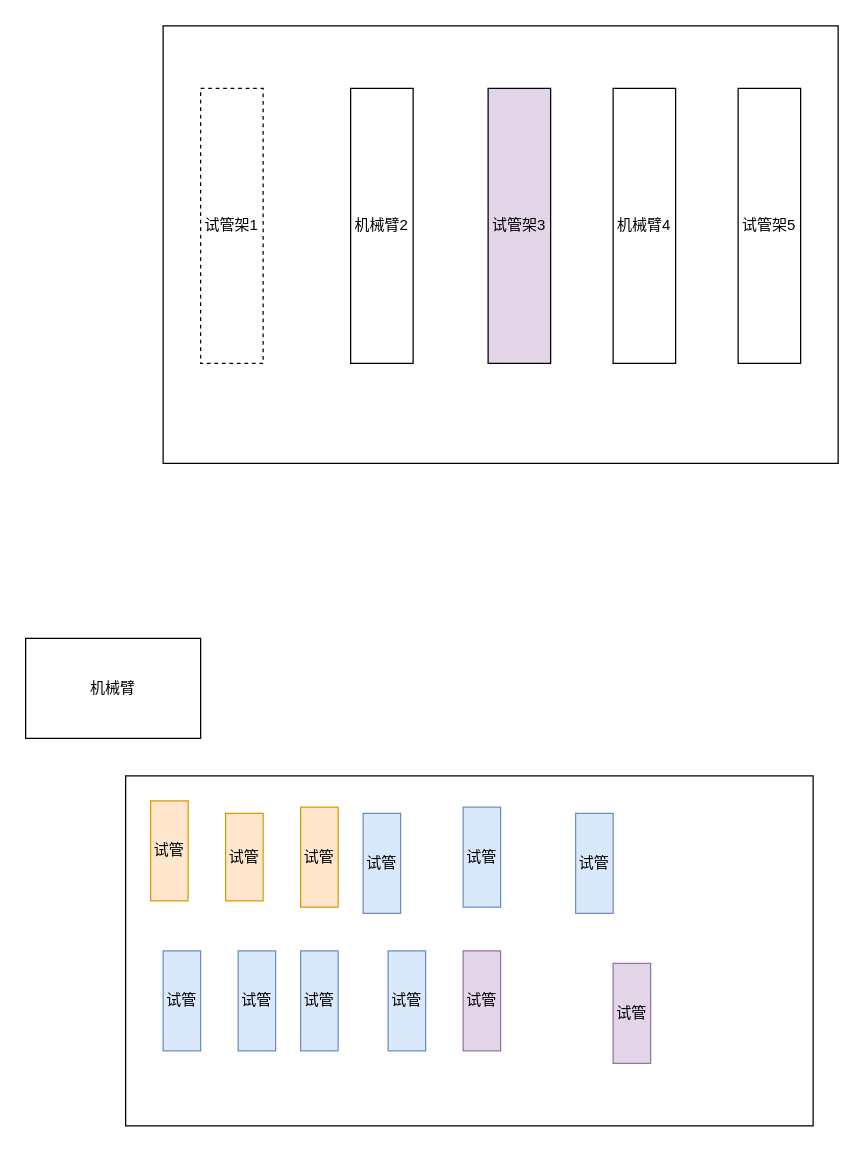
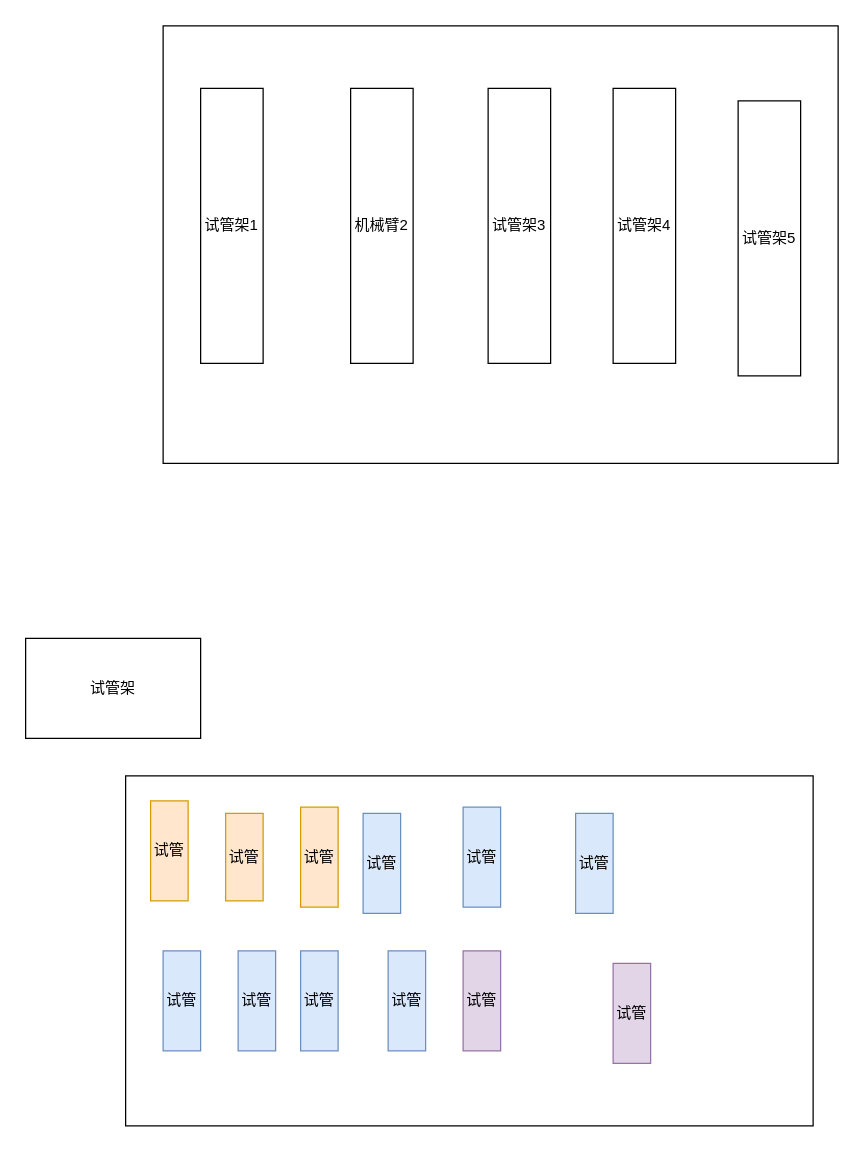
  <mxCell id="0" />
  <mxCell id="1" parent="0" />
  <mxCell id="2" value="" style="rounded=0;whiteSpace=wrap;html=1;" vertex="1" parent="1"><mxGeometry x="130" y="20" width="540" height="350" as="geometry" /></mxCell>
- <mxCell id="3" value="试管架1" style="rounded=0;whiteSpace=wrap;html=1;dashed=1;" vertex="1" parent="1"><mxGeometry x="160" y="70" width="50" height="220" as="geometry" /></mxCell>
+ <mxCell id="3" value="试管架1" style="rounded=0;whiteSpace=wrap;html=1;" vertex="1" parent="1"><mxGeometry x="160" y="70" width="50" height="220" as="geometry" /></mxCell>
  <mxCell id="4" value="机械臂2" style="rounded=0;whiteSpace=wrap;html=1;" vertex="1" parent="1"><mxGeometry x="280" y="70" width="50" height="220" as="geometry" /></mxCell>
- <mxCell id="5" value="试管架3" style="rounded=0;whiteSpace=wrap;html=1;fillColor=#e1d5e7;" vertex="1" parent="1"><mxGeometry x="390" y="70" width="50" height="220" as="geometry" /></mxCell>
- <mxCell id="6" value="机械臂4" style="rounded=0;whiteSpace=wrap;html=1;" vertex="1" parent="1"><mxGeometry x="490" y="70" width="50" height="220" as="geometry" /></mxCell>
- <mxCell id="7" value="试管架5" style="rounded=0;whiteSpace=wrap;html=1;" vertex="1" parent="1"><mxGeometry x="590" y="70" width="50" height="220" as="geometry" /></mxCell>
+ <mxCell id="5" value="试管架3" style="rounded=0;whiteSpace=wrap;html=1;" vertex="1" parent="1"><mxGeometry x="390" y="70" width="50" height="220" as="geometry" /></mxCell>
+ <mxCell id="6" value="试管架4" style="rounded=0;whiteSpace=wrap;html=1;" vertex="1" parent="1"><mxGeometry x="490" y="70" width="50" height="220" as="geometry" /></mxCell>
+ <mxCell id="7" value="试管架5" style="rounded=0;whiteSpace=wrap;html=1;" vertex="1" parent="1"><mxGeometry x="590" y="80" width="50" height="220" as="geometry" /></mxCell>
  <mxCell id="8" value="" style="rounded=0;whiteSpace=wrap;html=1;" vertex="1" parent="1"><mxGeometry x="100" y="620" width="550" height="280" as="geometry" /></mxCell>
- <mxCell id="9" value="机械臂" style="rounded=0;whiteSpace=wrap;html=1;" vertex="1" parent="1"><mxGeometry x="20" y="510" width="140" height="80" as="geometry" /></mxCell>
+ <mxCell id="9" value="试管架" style="rounded=0;whiteSpace=wrap;html=1;" vertex="1" parent="1"><mxGeometry x="20" y="510" width="140" height="80" as="geometry" /></mxCell>
  <mxCell id="10" value="试管" style="rounded=0;whiteSpace=wrap;html=1;fillColor=#ffe6cc;strokeColor=#d79b00;" vertex="1" parent="1"><mxGeometry x="120" y="640" width="30" height="80" as="geometry" /></mxCell>
  <mxCell id="11" value="试管" style="rounded=0;whiteSpace=wrap;html=1;fillColor=#ffe6cc;strokeColor=#d79b00;" vertex="1" parent="1"><mxGeometry x="180" y="650" width="30" height="70" as="geometry" /></mxCell>
  <mxCell id="12" value="试管" style="rounded=0;whiteSpace=wrap;html=1;fillColor=#dae8fc;strokeColor=#6c8ebf;" vertex="1" parent="1"><mxGeometry x="130" y="760" width="30" height="80" as="geometry" /></mxCell>
  <mxCell id="13" value="试管" style="rounded=0;whiteSpace=wrap;html=1;fillColor=#dae8fc;strokeColor=#6c8ebf;" vertex="1" parent="1"><mxGeometry x="190" y="760" width="30" height="80" as="geometry" /></mxCell>
  <mxCell id="14" value="试管" style="rounded=0;whiteSpace=wrap;html=1;fillColor=#ffe6cc;strokeColor=#d79b00;" vertex="1" parent="1"><mxGeometry x="240" y="645" width="30" height="80" as="geometry" /></mxCell>
  <mxCell id="15" value="试管" style="rounded=0;whiteSpace=wrap;html=1;fillColor=#dae8fc;strokeColor=#6c8ebf;" vertex="1" parent="1"><mxGeometry x="240" y="760" width="30" height="80" as="geometry" /></mxCell>
  <mxCell id="16" value="试管" style="rounded=0;whiteSpace=wrap;html=1;fillColor=#dae8fc;strokeColor=#6c8ebf;" vertex="1" parent="1"><mxGeometry x="290" y="650" width="30" height="80" as="geometry" /></mxCell>
  <mxCell id="17" value="试管" style="rounded=0;whiteSpace=wrap;html=1;fillColor=#dae8fc;strokeColor=#6c8ebf;" vertex="1" parent="1"><mxGeometry x="310" y="760" width="30" height="80" as="geometry" /></mxCell>
  <mxCell id="18" value="试管" style="rounded=0;whiteSpace=wrap;html=1;fillColor=#dae8fc;strokeColor=#6c8ebf;" vertex="1" parent="1"><mxGeometry x="370" y="645" width="30" height="80" as="geometry" /></mxCell>
  <mxCell id="19" value="试管" style="rounded=0;whiteSpace=wrap;html=1;fillColor=#e1d5e7;strokeColor=#9673a6;" vertex="1" parent="1"><mxGeometry x="370" y="760" width="30" height="80" as="geometry" /></mxCell>
  <mxCell id="20" value="试管" style="rounded=0;whiteSpace=wrap;html=1;fillColor=#dae8fc;strokeColor=#6c8ebf;" vertex="1" parent="1"><mxGeometry x="460" y="650" width="30" height="80" as="geometry" /></mxCell>
  <mxCell id="21" value="试管" style="rounded=0;whiteSpace=wrap;html=1;fillColor=#e1d5e7;strokeColor=#9673a6;" vertex="1" parent="1"><mxGeometry x="490" y="770" width="30" height="80" as="geometry" /></mxCell>
